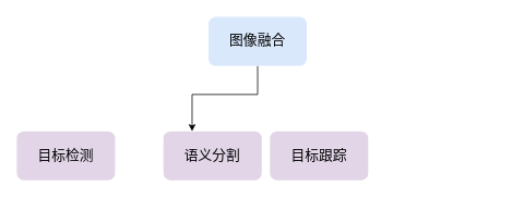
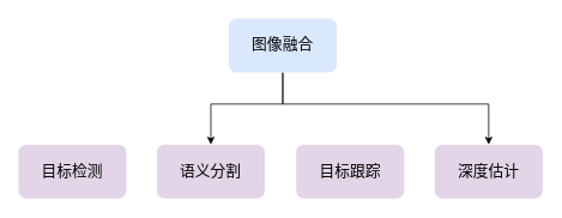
  <mxCell id="0" />
  <mxCell id="1" parent="0" />
  <mxCell id="2" style="edgeStyle=orthogonalEdgeStyle;rounded=0;orthogonalLoop=1;jettySize=auto;html=1;" edge="1" parent="1" source="3" target="5"><mxGeometry relative="1" as="geometry"><Array as="points"><mxPoint x="314" y="115" /><mxPoint x="234" y="115" /></Array></mxGeometry></mxCell>
  <mxCell id="3" value="&lt;font style=&quot;font-size: 17px;&quot;&gt;图像融合&lt;/font&gt;" style="rounded=1;whiteSpace=wrap;html=1;fillColor=#dae8fc;strokeColor=none;" vertex="1" parent="1"><mxGeometry x="254" y="20" width="120" height="60" as="geometry" /></mxCell>
  <mxCell id="4" value="&lt;font style=&quot;font-size: 17px;&quot;&gt;目标检测&lt;/font&gt;" style="rounded=1;whiteSpace=wrap;html=1;fillColor=#e1d5e7;strokeColor=none;" vertex="1" parent="1"><mxGeometry x="20" y="160" width="120" height="60" as="geometry" /></mxCell>
- <mxCell id="5" value="&lt;span style=&quot;font-size: 17px;&quot;&gt;语义分割&lt;/span&gt;" style="rounded=1;whiteSpace=wrap;html=1;fillColor=#e1d5e7;strokeColor=none;" vertex="1" parent="1"><mxGeometry x="199" y="160" width="120" height="60" as="geometry" /></mxCell>
+ <mxCell id="5" value="&lt;span style=&quot;font-size: 17px;&quot;&gt;语义分割&lt;/span&gt;" style="rounded=1;whiteSpace=wrap;html=1;fillColor=#e1d5e7;strokeColor=none;" vertex="1" parent="1"><mxGeometry x="174" y="160" width="120" height="60" as="geometry" /></mxCell>
  <mxCell id="6" value="&lt;span style=&quot;font-size: 17px;&quot;&gt;目标跟踪&lt;/span&gt;" style="rounded=1;whiteSpace=wrap;html=1;fillColor=#e1d5e7;strokeColor=none;" vertex="1" parent="1"><mxGeometry x="329" y="160" width="120" height="60" as="geometry" /></mxCell>
+ <mxCell id="7" value="&lt;span style=&quot;font-size: 17px;&quot;&gt;深度估计&lt;/span&gt;" style="rounded=1;whiteSpace=wrap;html=1;fillColor=#e1d5e7;strokeColor=none;" vertex="1" parent="1"><mxGeometry x="483" y="160" width="120" height="60" as="geometry" /></mxCell>
+ <mxCell id="8" style="edgeStyle=orthogonalEdgeStyle;rounded=0;orthogonalLoop=1;jettySize=auto;html=1;entryX=0.5;entryY=0;entryDx=0;entryDy=0;" edge="1" parent="1" source="3" target="7"><mxGeometry relative="1" as="geometry"><Array as="points"><mxPoint x="314" y="115" /><mxPoint x="543" y="115" /></Array></mxGeometry></mxCell>
